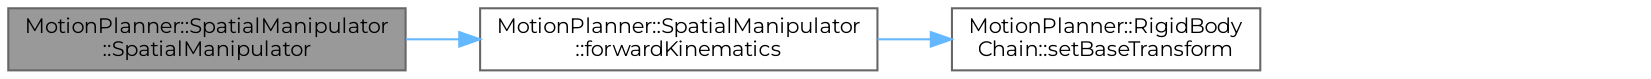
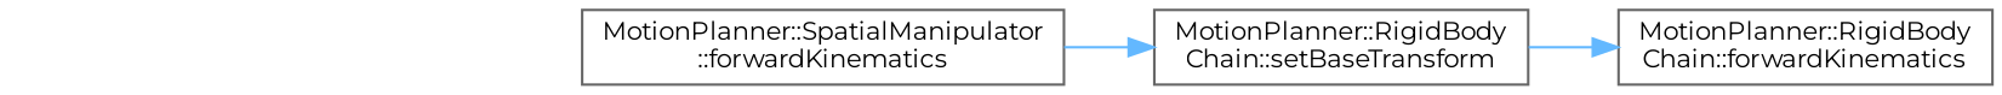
  digraph {
    fontname=Montserrat
    rankdir=LR
    node [color=grey40 fillcolor=white fontname=Montserrat fontsize=10 shape=box style=filled]
    edge [color=steelblue1 fontname=Montserrat fontsize=10 labelfontname=Helvetica labelfontsize=10 style=solid]
-   n1 [color=gray40 fillcolor=grey60 fontcolor=black height=0.2 label="MotionPlanner::SpatialManipulator\l::SpatialManipulator" width=0.4]
    n2 [height=0.2 label="MotionPlanner::SpatialManipulator\l::forwardKinematics" width=0.4]
    n3 [height=0.2 label="MotionPlanner::RigidBody\lChain::setBaseTransform" width=0.4]
-   n1 -> n2
+   n4 [height=0.2 label="MotionPlanner::RigidBody\lChain::forwardKinematics" width=0.4]
    n2 -> n3
+   n3 -> n4
  }
